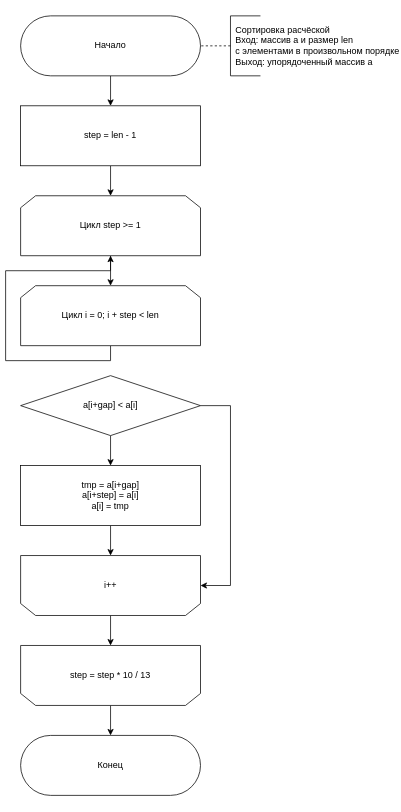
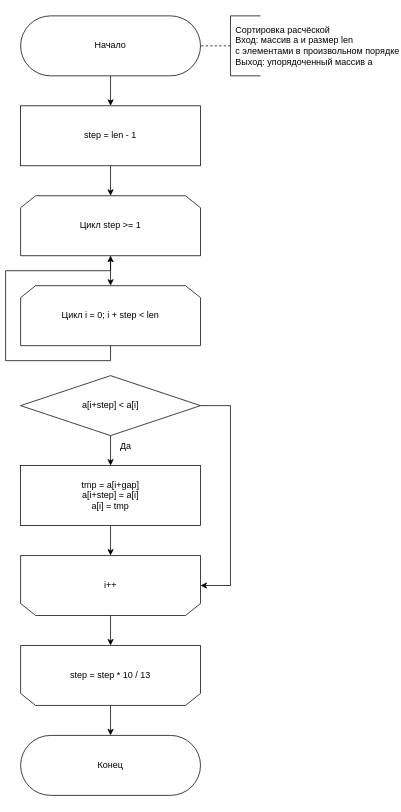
  <mxCell id="0" />
  <mxCell id="1" parent="0" />
  <mxCell id="2" style="edgeStyle=orthogonalEdgeStyle;rounded=0;orthogonalLoop=1;jettySize=auto;html=1;entryX=0.5;entryY=0;entryDx=0;entryDy=0;strokeColor=default;endArrow=classic;endFill=1;" parent="1" source="3" target="7" edge="1"><mxGeometry relative="1" as="geometry" /></mxCell>
  <mxCell id="3" value="Начало" style="rounded=1;whiteSpace=wrap;html=1;shadow=0;arcSize=50;" parent="1" vertex="1"><mxGeometry x="20" y="20" width="240" height="80" as="geometry" /></mxCell>
  <mxCell id="4" style="orthogonalLoop=1;jettySize=auto;html=1;exitX=0;exitY=0.5;exitDx=0;exitDy=0;exitPerimeter=0;entryX=1;entryY=0.5;entryDx=0;entryDy=0;strokeColor=default;rounded=0;dashed=1;endArrow=none;endFill=0;" parent="1" source="5" target="3" edge="1"><mxGeometry relative="1" as="geometry" /></mxCell>
  <mxCell id="5" value="Сортировка расчёской&lt;br&gt;Вход: массив a и размер len&amp;nbsp;&lt;br&gt;с элементами в произвольном порядке&lt;br&gt;Выход: упорядоченный массив a" style="strokeWidth=1;html=1;shape=mxgraph.flowchart.annotation_1;align=left;pointerEvents=1;rounded=0;shadow=0;spacingLeft=5;" parent="1" vertex="1"><mxGeometry x="300" y="20" width="40" height="80" as="geometry" /></mxCell>
  <mxCell id="6" style="edgeStyle=orthogonalEdgeStyle;rounded=0;orthogonalLoop=1;jettySize=auto;html=1;entryX=0.5;entryY=0;entryDx=0;entryDy=0;strokeColor=default;endArrow=classic;endFill=1;" parent="1" source="7" target="9" edge="1"><mxGeometry relative="1" as="geometry" /></mxCell>
  <mxCell id="7" value="step = len - 1" style="rounded=0;whiteSpace=wrap;html=1;shadow=0;strokeWidth=1;" parent="1" vertex="1"><mxGeometry x="20" y="140" width="240" height="80" as="geometry" /></mxCell>
  <mxCell id="8" style="edgeStyle=orthogonalEdgeStyle;rounded=0;orthogonalLoop=1;jettySize=auto;html=1;exitX=0.5;exitY=1;exitDx=0;exitDy=0;strokeColor=default;endArrow=classic;endFill=1;" parent="1" source="9" edge="1"><mxGeometry relative="1" as="geometry"><mxPoint x="140" y="380" as="targetPoint" /></mxGeometry></mxCell>
  <mxCell id="9" value="Цикл step &amp;gt;= 1" style="shape=loopLimit;whiteSpace=wrap;html=1;rounded=0;shadow=0;rotation=0;strokeWidth=1;" parent="1" vertex="1"><mxGeometry x="20" y="260" width="240" height="80" as="geometry" /></mxCell>
  <mxCell id="10" style="edgeStyle=orthogonalEdgeStyle;rounded=0;orthogonalLoop=1;jettySize=auto;html=1;exitX=0.5;exitY=1;exitDx=0;exitDy=0;strokeColor=default;endArrow=classic;endFill=1;" parent="1" source="11" target="9" edge="1"><mxGeometry relative="1" as="geometry" /></mxCell>
  <mxCell id="11" value="Цикл i = 0; i + step &amp;lt; len" style="shape=loopLimit;whiteSpace=wrap;html=1;rounded=0;shadow=0;rotation=0;strokeWidth=1;" parent="1" vertex="1"><mxGeometry x="20" y="380" width="240" height="80" as="geometry" /></mxCell>
  <mxCell id="12" style="edgeStyle=none;rounded=0;orthogonalLoop=1;jettySize=auto;html=1;exitX=0.5;exitY=1;exitDx=0;exitDy=0;entryX=0.5;entryY=0;entryDx=0;entryDy=0;strokeColor=default;endArrow=classic;endFill=1;" parent="1" source="14" target="16" edge="1"><mxGeometry relative="1" as="geometry" /></mxCell>
  <mxCell id="13" style="edgeStyle=orthogonalEdgeStyle;rounded=0;orthogonalLoop=1;jettySize=auto;html=1;exitX=1;exitY=0.5;exitDx=0;exitDy=0;entryX=0;entryY=0.5;entryDx=0;entryDy=0;strokeColor=default;endArrow=classic;endFill=1;" parent="1" source="14" target="18" edge="1"><mxGeometry relative="1" as="geometry"><Array as="points"><mxPoint x="300" y="540" /><mxPoint x="300" y="780" /></Array></mxGeometry></mxCell>
- <mxCell id="14" value="a[i+gap] &amp;lt; a[i]" style="rhombus;whiteSpace=wrap;html=1;rounded=0;shadow=0;strokeWidth=1;" parent="1" vertex="1"><mxGeometry x="20" y="500" width="240" height="80" as="geometry" /></mxCell>
+ <mxCell id="14" value="a[i+step] &amp;lt; a[i]" style="rhombus;whiteSpace=wrap;html=1;rounded=0;shadow=0;strokeWidth=1;" parent="1" vertex="1"><mxGeometry x="20" y="500" width="240" height="80" as="geometry" /></mxCell>
  <mxCell id="15" style="edgeStyle=none;rounded=0;orthogonalLoop=1;jettySize=auto;html=1;exitX=0.5;exitY=1;exitDx=0;exitDy=0;entryX=0.5;entryY=1;entryDx=0;entryDy=0;strokeColor=default;endArrow=classic;endFill=1;" parent="1" source="16" target="18" edge="1"><mxGeometry relative="1" as="geometry" /></mxCell>
  <mxCell id="16" value="tmp = a[i+gap]&lt;br&gt;a[i+step] = a[i]&lt;br&gt;a[i] = tmp" style="rounded=0;whiteSpace=wrap;html=1;shadow=0;strokeWidth=1;" parent="1" vertex="1"><mxGeometry x="20" y="620" width="240" height="80" as="geometry" /></mxCell>
  <mxCell id="17" style="edgeStyle=orthogonalEdgeStyle;rounded=0;orthogonalLoop=1;jettySize=auto;html=1;entryX=0.5;entryY=1;entryDx=0;entryDy=0;" edge="1" parent="1" source="18" target="22"><mxGeometry relative="1" as="geometry" /></mxCell>
  <mxCell id="18" value="i++" style="shape=loopLimit;whiteSpace=wrap;rounded=0;shadow=0;rotation=0;perimeter=rectanglePerimeter;html=1;horizontal=1;verticalAlign=middle;direction=west;strokeWidth=1;" parent="1" vertex="1"><mxGeometry x="20" y="740" width="240" height="80" as="geometry" /></mxCell>
  <mxCell id="19" value="Конец" style="rounded=1;whiteSpace=wrap;html=1;shadow=0;arcSize=50;" parent="1" vertex="1"><mxGeometry x="20" y="980" width="240" height="80" as="geometry" /></mxCell>
+ <mxCell id="20" value="Да" style="text;html=1;align=center;verticalAlign=middle;resizable=0;points=[];autosize=1;strokeColor=none;fillColor=none;" parent="1" vertex="1"><mxGeometry x="140" y="580" width="40" height="30" as="geometry" /></mxCell>
  <mxCell id="21" style="edgeStyle=orthogonalEdgeStyle;rounded=0;orthogonalLoop=1;jettySize=auto;html=1;exitX=0.5;exitY=0;exitDx=0;exitDy=0;" edge="1" parent="1" source="22" target="19"><mxGeometry relative="1" as="geometry" /></mxCell>
  <mxCell id="22" value="step = step * 10 / 13" style="shape=loopLimit;whiteSpace=wrap;rounded=0;shadow=0;rotation=0;perimeter=rectanglePerimeter;html=1;horizontal=1;verticalAlign=middle;direction=west;strokeWidth=1;" vertex="1" parent="1"><mxGeometry x="20" y="860" width="240" height="80" as="geometry" /></mxCell>
